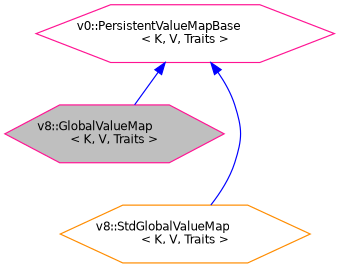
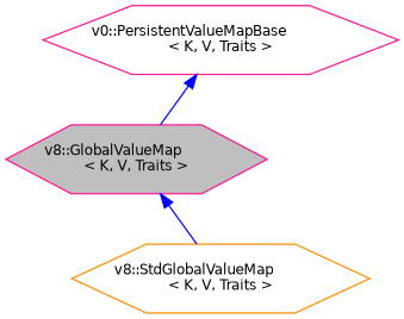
  digraph {
    node [color=deeppink fillcolor=white fontname=Helvetica fontsize=10 shape=hexagon style=filled]
    edge [color=blue dir=back fontname=Helvetica fontsize=10 labelfontname=Helvetica labelfontsize=10 style=solid]
    n1 [fillcolor=grey75 fontcolor=black height=0.2 label="v8::GlobalValueMap\l\< K, V, Traits \>" width=0.4]
    n2 [color=darkorange height=0.2 label="v8::StdGlobalValueMap\l\< K, V, Traits \>" width=0.4]
    n3 [height=0.2 label="v0::PersistentValueMapBase\l\< K, V, Traits \>" width=0.4]
-   n3 -> n2
+   n1 -> n2
    n3 -> n1
  }
